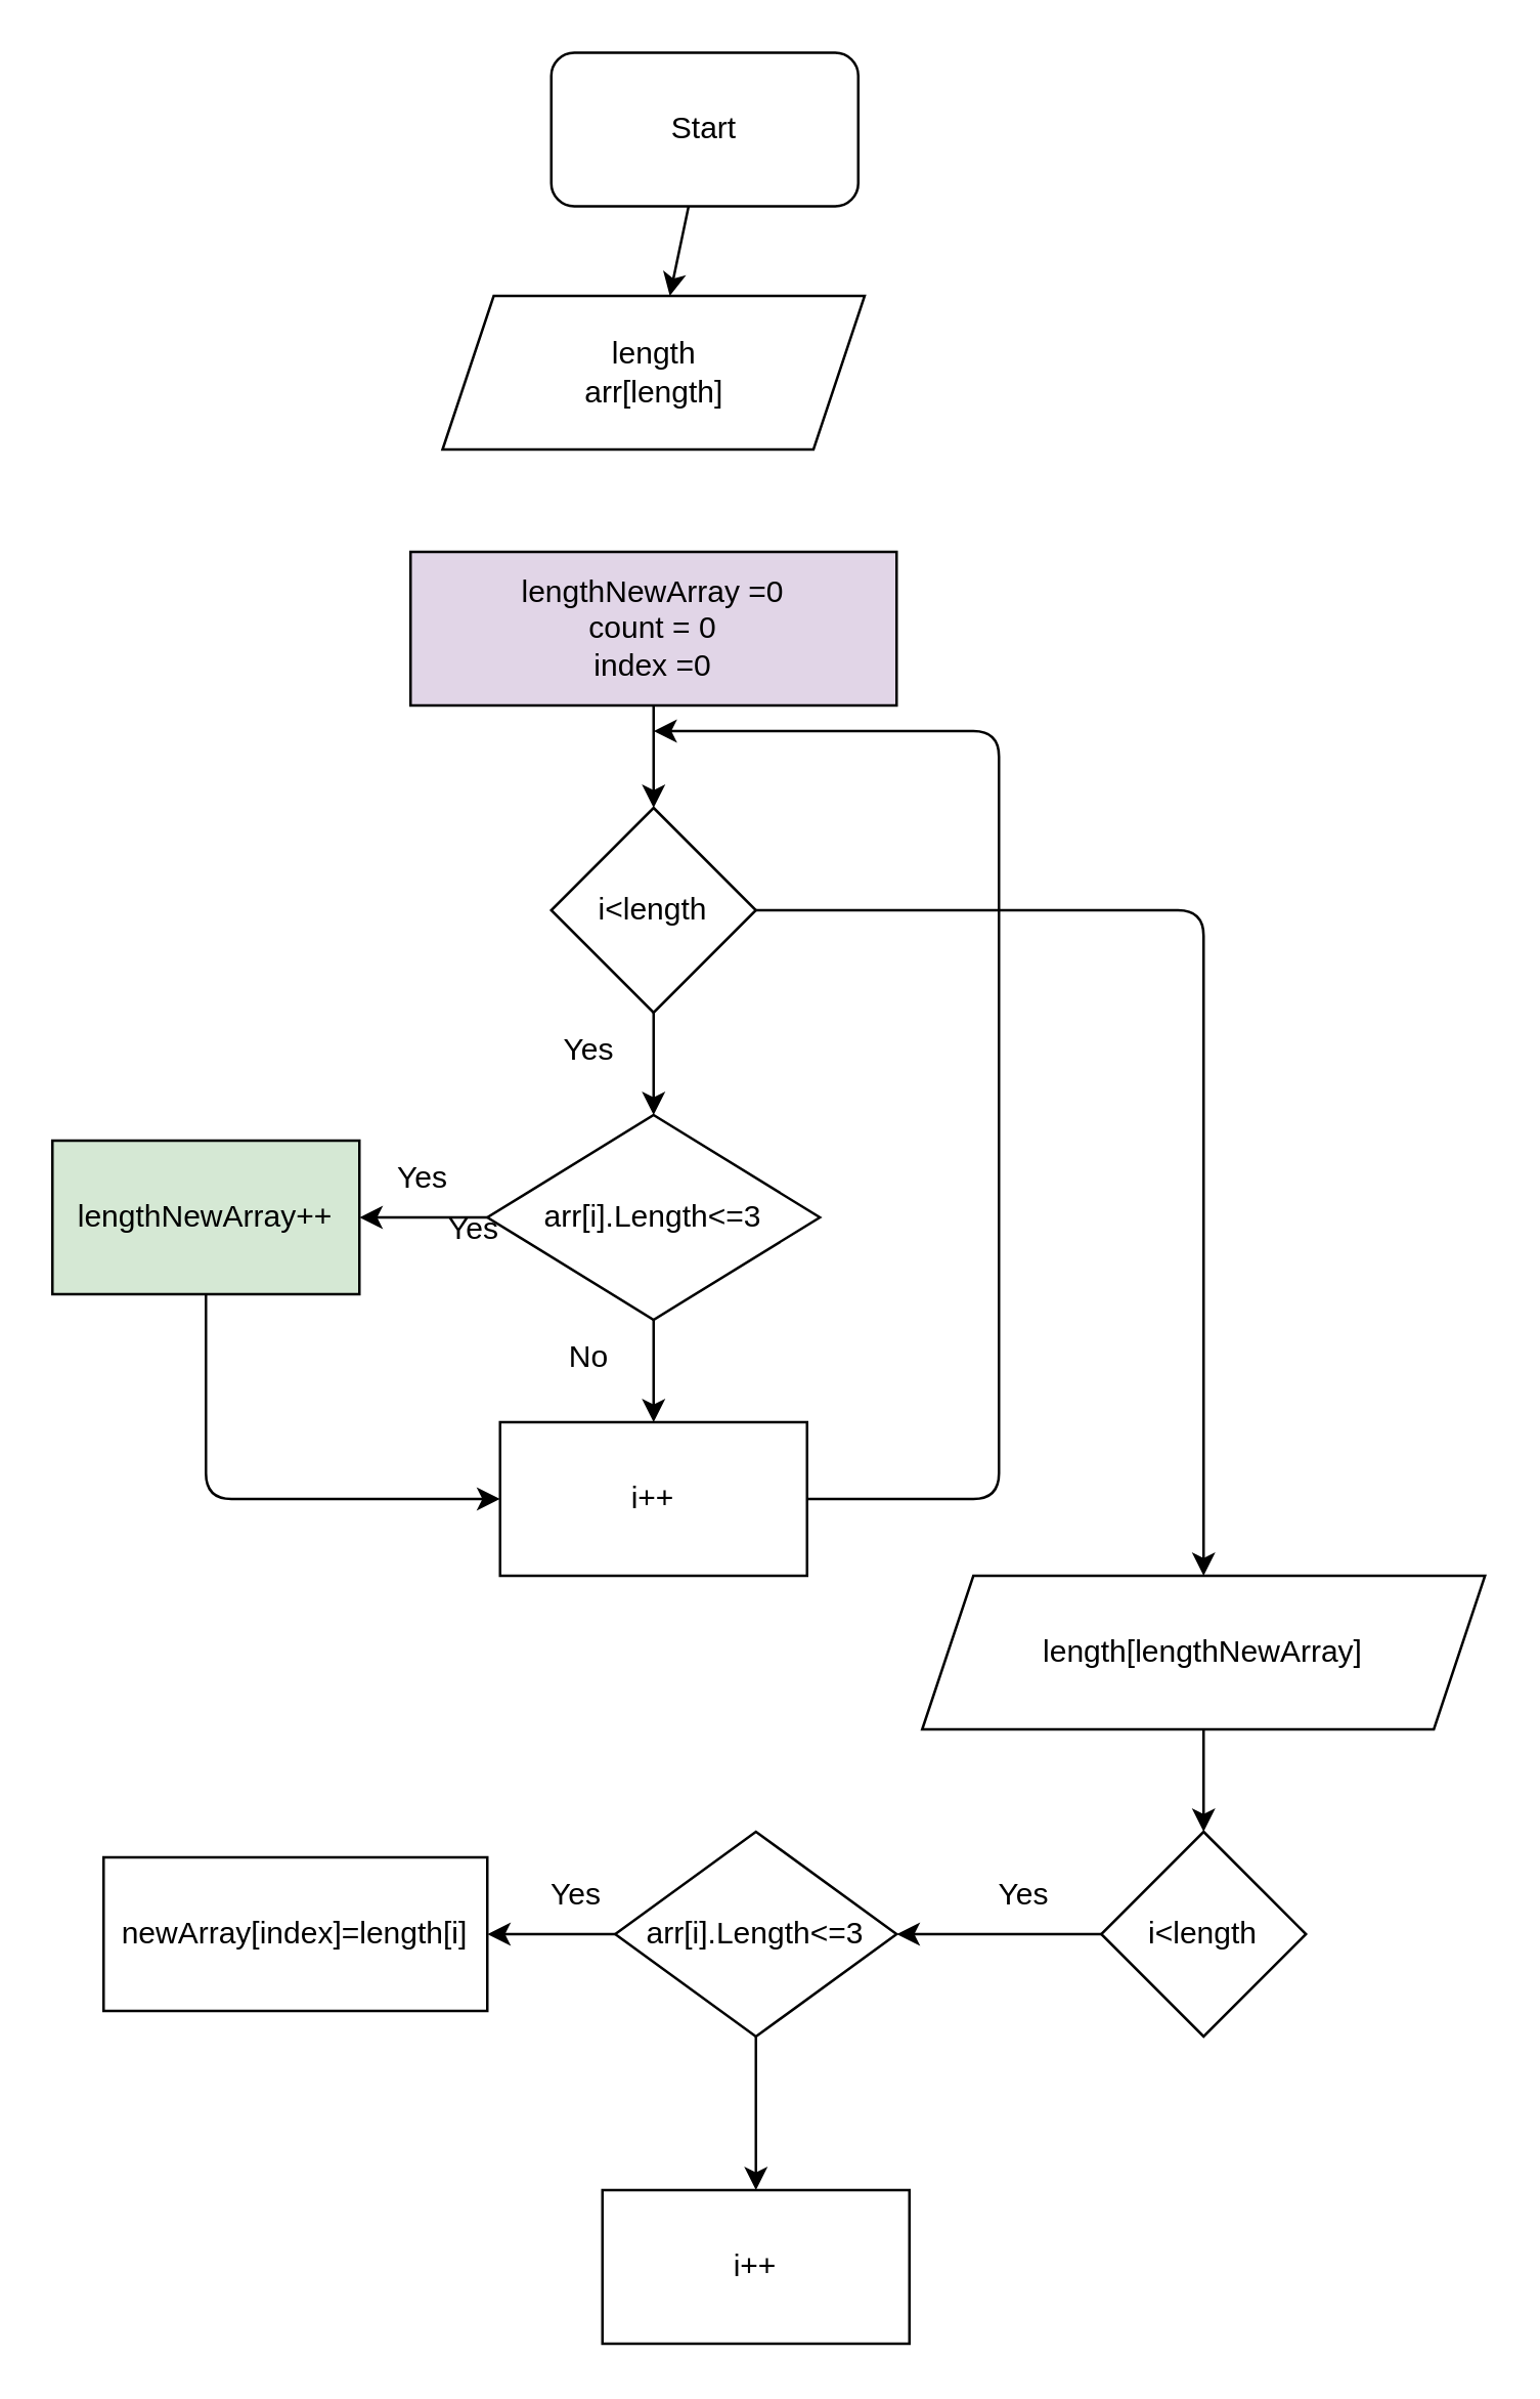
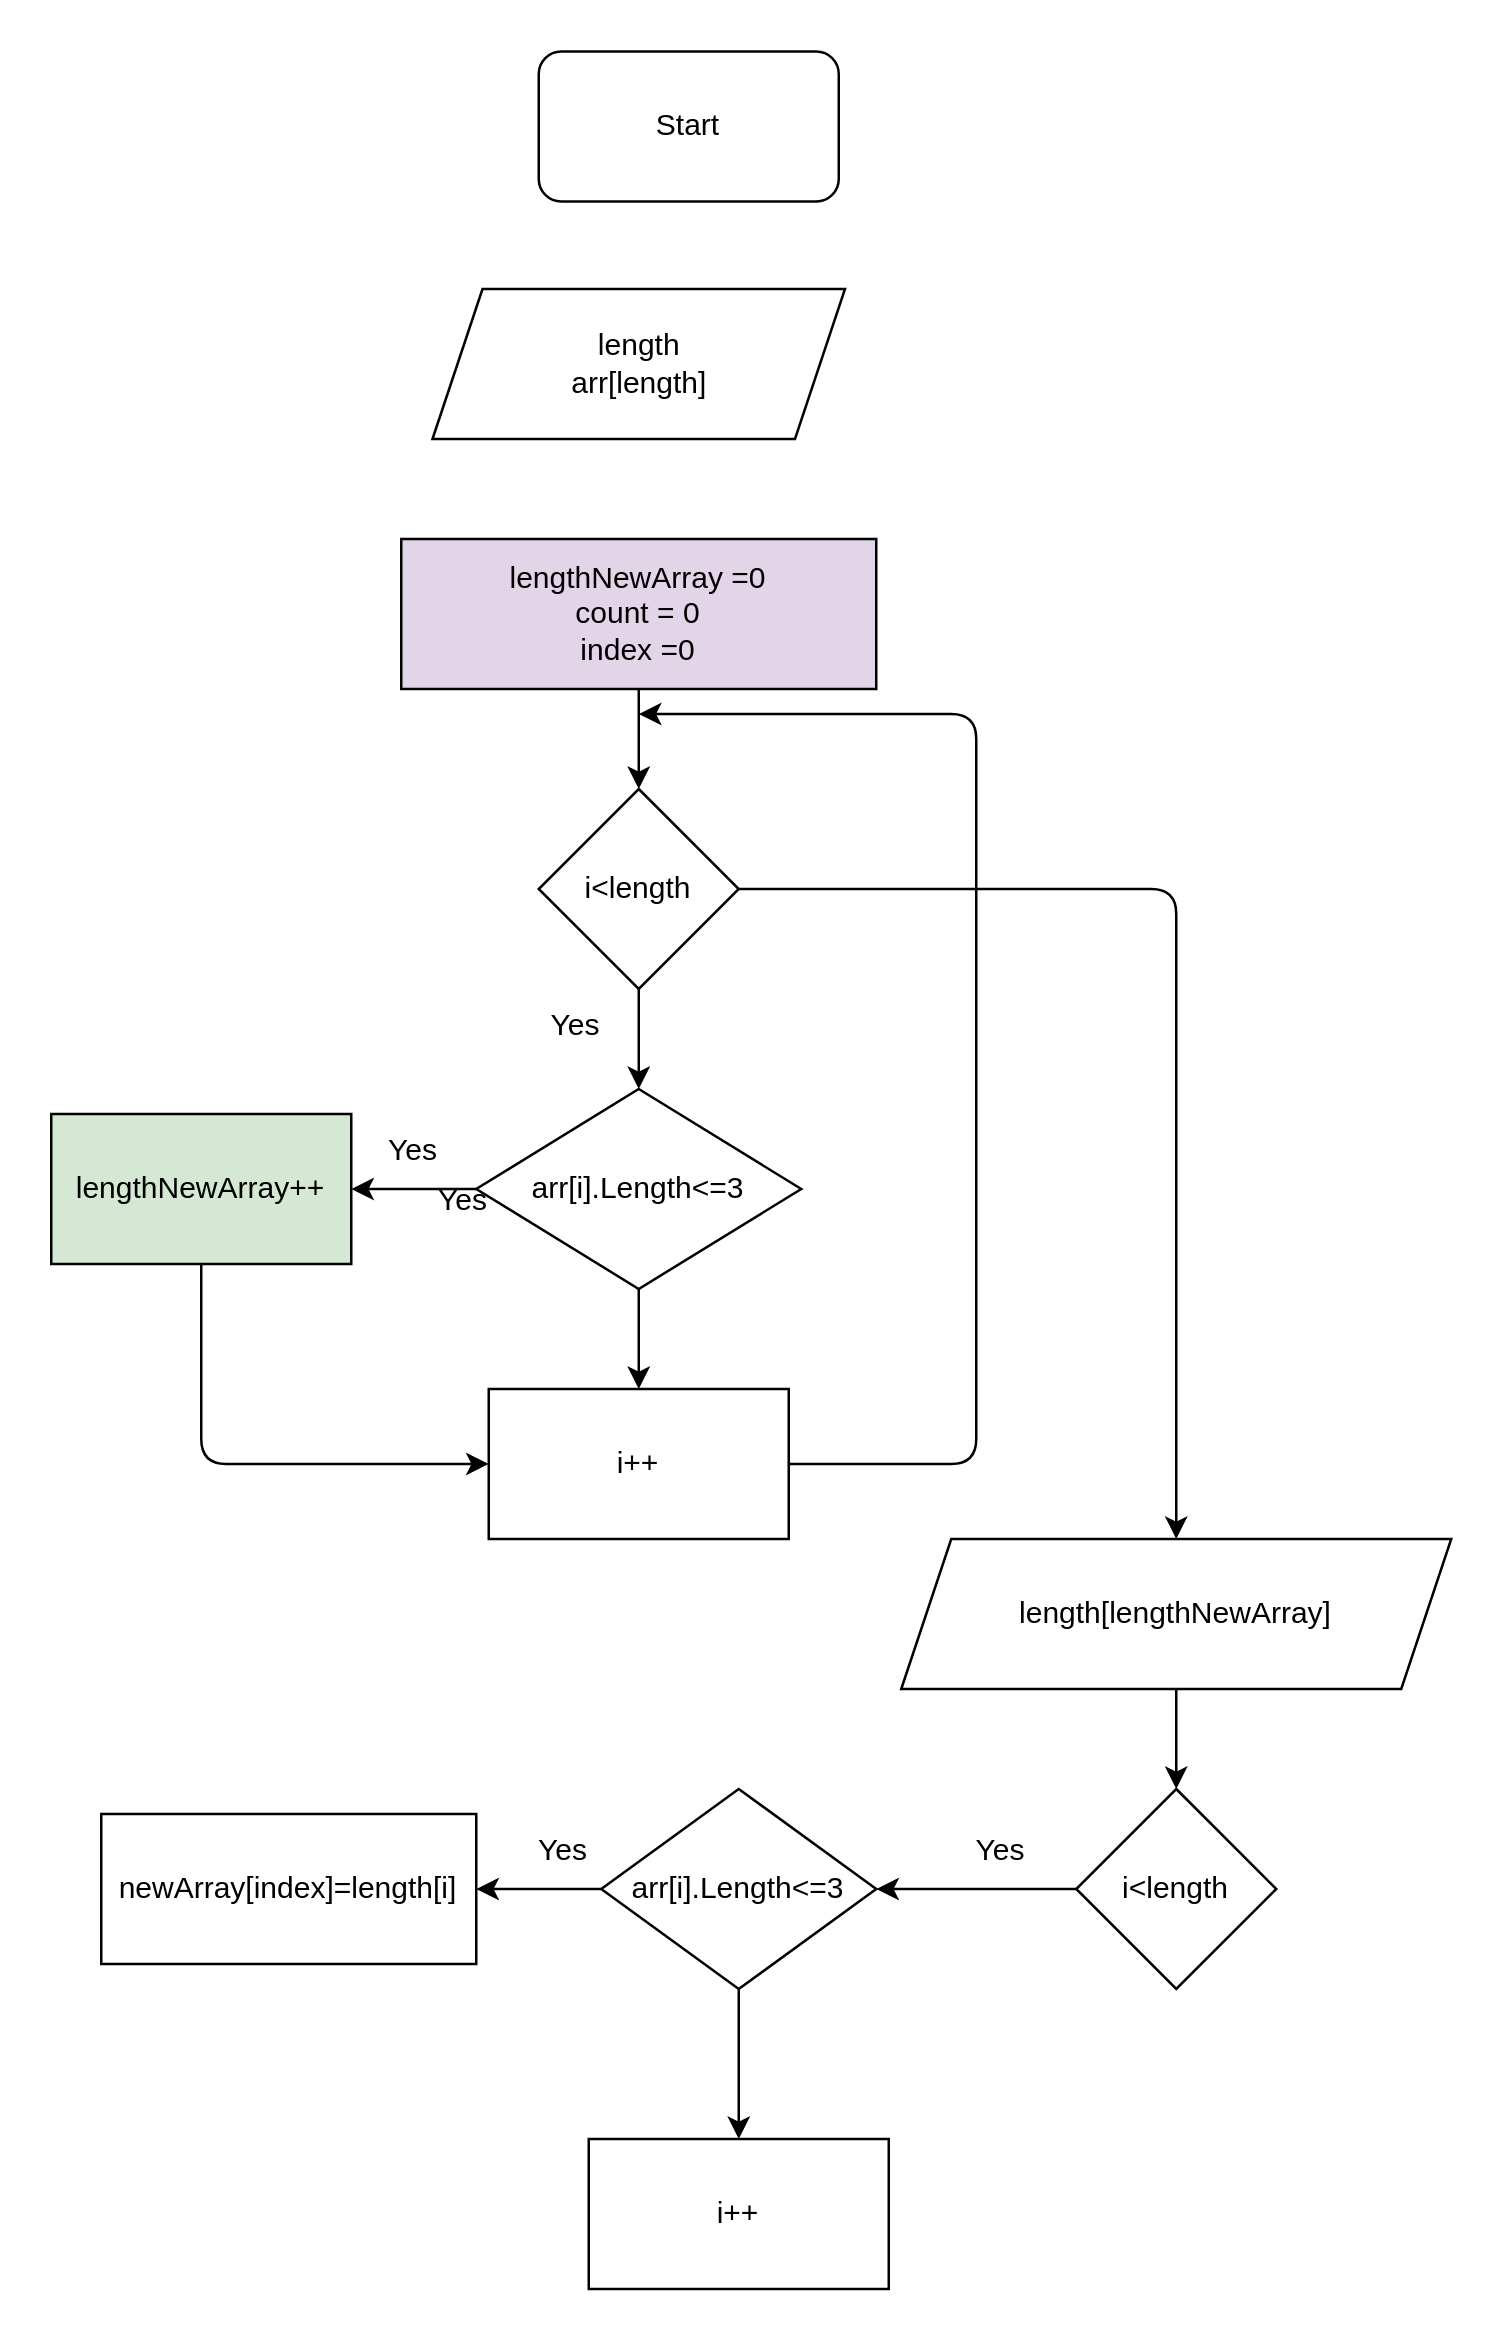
  <mxCell id="0" />
  <mxCell id="1" parent="0" />
- <mxCell id="2" value="" style="edgeStyle=none;html=1;" edge="1" parent="1" source="3" target="4"><mxGeometry relative="1" as="geometry" /></mxCell>
  <mxCell id="3" value="Start" style="rounded=1;whiteSpace=wrap;html=1;" vertex="1" parent="1"><mxGeometry x="215" y="20" width="120" height="60" as="geometry" /></mxCell>
  <mxCell id="4" value="length&lt;br&gt;arr[length]" style="shape=parallelogram;perimeter=parallelogramPerimeter;whiteSpace=wrap;html=1;fixedSize=1;" vertex="1" parent="1"><mxGeometry x="172.5" y="115" width="165" height="60" as="geometry" /></mxCell>
  <mxCell id="5" value="" style="edgeStyle=none;html=1;" edge="1" parent="1" source="6" target="9"><mxGeometry relative="1" as="geometry" /></mxCell>
  <mxCell id="6" value="lengthNewArray =0&lt;br&gt;count = 0&lt;br&gt;index =0" style="whiteSpace=wrap;html=1;fillColor=#e1d5e7;" vertex="1" parent="1"><mxGeometry x="160" y="215" width="190" height="60" as="geometry" /></mxCell>
  <mxCell id="7" value="" style="edgeStyle=none;html=1;" edge="1" parent="1" source="9" target="12"><mxGeometry relative="1" as="geometry" /></mxCell>
  <mxCell id="8" value="" style="edgeStyle=none;html=1;" edge="1" parent="1" source="9" target="21"><mxGeometry relative="1" as="geometry"><Array as="points"><mxPoint x="470" y="355" /></Array></mxGeometry></mxCell>
  <mxCell id="9" value="i&amp;lt;length" style="rhombus;whiteSpace=wrap;html=1;" vertex="1" parent="1"><mxGeometry x="215" y="315" width="80" height="80" as="geometry" /></mxCell>
  <mxCell id="10" value="" style="edgeStyle=none;html=1;" edge="1" parent="1" source="12" target="14"><mxGeometry relative="1" as="geometry" /></mxCell>
  <mxCell id="11" value="" style="edgeStyle=none;html=1;" edge="1" parent="1" source="12" target="16"><mxGeometry relative="1" as="geometry" /></mxCell>
  <mxCell id="12" value="arr[i].Length&amp;lt;=3" style="rhombus;whiteSpace=wrap;html=1;" vertex="1" parent="1"><mxGeometry x="190" y="435" width="130" height="80" as="geometry" /></mxCell>
  <mxCell id="13" style="edgeStyle=none;html=1;entryX=0;entryY=0.5;entryDx=0;entryDy=0;" edge="1" parent="1" source="14" target="16"><mxGeometry relative="1" as="geometry"><Array as="points"><mxPoint x="80" y="585" /></Array></mxGeometry></mxCell>
  <mxCell id="14" value="lengthNewArray++" style="whiteSpace=wrap;html=1;fillColor=#d5e8d4;" vertex="1" parent="1"><mxGeometry x="20" y="445" width="120" height="60" as="geometry" /></mxCell>
  <mxCell id="15" style="edgeStyle=none;html=1;exitX=1;exitY=0.5;exitDx=0;exitDy=0;" edge="1" parent="1" source="16"><mxGeometry relative="1" as="geometry"><mxPoint x="255" y="285" as="targetPoint" /><Array as="points"><mxPoint x="390" y="585" /><mxPoint x="390" y="285" /></Array></mxGeometry></mxCell>
  <mxCell id="16" value="i++" style="whiteSpace=wrap;html=1;" vertex="1" parent="1"><mxGeometry x="195" y="555" width="120" height="60" as="geometry" /></mxCell>
  <mxCell id="17" value="Yes" style="text;html=1;strokeColor=none;fillColor=none;align=center;verticalAlign=middle;whiteSpace=wrap;rounded=0;" vertex="1" parent="1"><mxGeometry x="200" y="395" width="60" height="30" as="geometry" /></mxCell>
  <mxCell id="18" value="Yes" style="text;html=1;strokeColor=none;fillColor=none;align=center;verticalAlign=middle;whiteSpace=wrap;rounded=0;" vertex="1" parent="1"><mxGeometry x="135" y="445" width="60" height="30" as="geometry" /></mxCell>
- <mxCell id="19" value="No" style="text;html=1;strokeColor=none;fillColor=none;align=center;verticalAlign=middle;whiteSpace=wrap;rounded=0;" vertex="1" parent="1"><mxGeometry x="200" y="515" width="60" height="30" as="geometry" /></mxCell>
  <mxCell id="20" value="" style="edgeStyle=none;html=1;" edge="1" parent="1" source="21" target="23"><mxGeometry relative="1" as="geometry" /></mxCell>
  <mxCell id="21" value="length[lengthNewArray]" style="shape=parallelogram;perimeter=parallelogramPerimeter;whiteSpace=wrap;html=1;fixedSize=1;" vertex="1" parent="1"><mxGeometry x="360" y="615" width="220" height="60" as="geometry" /></mxCell>
  <mxCell id="22" value="" style="edgeStyle=none;html=1;" edge="1" parent="1" source="23" target="26"><mxGeometry relative="1" as="geometry" /></mxCell>
  <mxCell id="23" value="&lt;span&gt;i&amp;lt;length&lt;/span&gt;" style="rhombus;whiteSpace=wrap;html=1;" vertex="1" parent="1"><mxGeometry x="430" y="715" width="80" height="80" as="geometry" /></mxCell>
  <mxCell id="24" value="" style="edgeStyle=none;html=1;" edge="1" parent="1" source="26" target="28"><mxGeometry relative="1" as="geometry" /></mxCell>
  <mxCell id="25" value="" style="edgeStyle=none;html=1;" edge="1" parent="1" source="26" target="31"><mxGeometry relative="1" as="geometry" /></mxCell>
  <mxCell id="26" value="arr[i].Length&amp;lt;=3" style="rhombus;whiteSpace=wrap;html=1;" vertex="1" parent="1"><mxGeometry x="240" y="715" width="110" height="80" as="geometry" /></mxCell>
  <mxCell id="27" value="Yes" style="text;html=1;strokeColor=none;fillColor=none;align=center;verticalAlign=middle;whiteSpace=wrap;rounded=0;" vertex="1" parent="1"><mxGeometry x="370" y="725" width="60" height="30" as="geometry" /></mxCell>
  <mxCell id="28" value="newArray[index]=length[i]" style="whiteSpace=wrap;html=1;" vertex="1" parent="1"><mxGeometry x="40" y="725" width="150" height="60" as="geometry" /></mxCell>
  <mxCell id="29" value="Yes" style="text;html=1;strokeColor=none;fillColor=none;align=center;verticalAlign=middle;whiteSpace=wrap;rounded=0;" vertex="1" parent="1"><mxGeometry x="155" y="465" width="60" height="30" as="geometry" /></mxCell>
  <mxCell id="30" value="Yes" style="text;html=1;strokeColor=none;fillColor=none;align=center;verticalAlign=middle;whiteSpace=wrap;rounded=0;" vertex="1" parent="1"><mxGeometry x="195" y="725" width="60" height="30" as="geometry" /></mxCell>
  <mxCell id="31" value="i++" style="whiteSpace=wrap;html=1;" vertex="1" parent="1"><mxGeometry x="235" y="855" width="120" height="60" as="geometry" /></mxCell>
